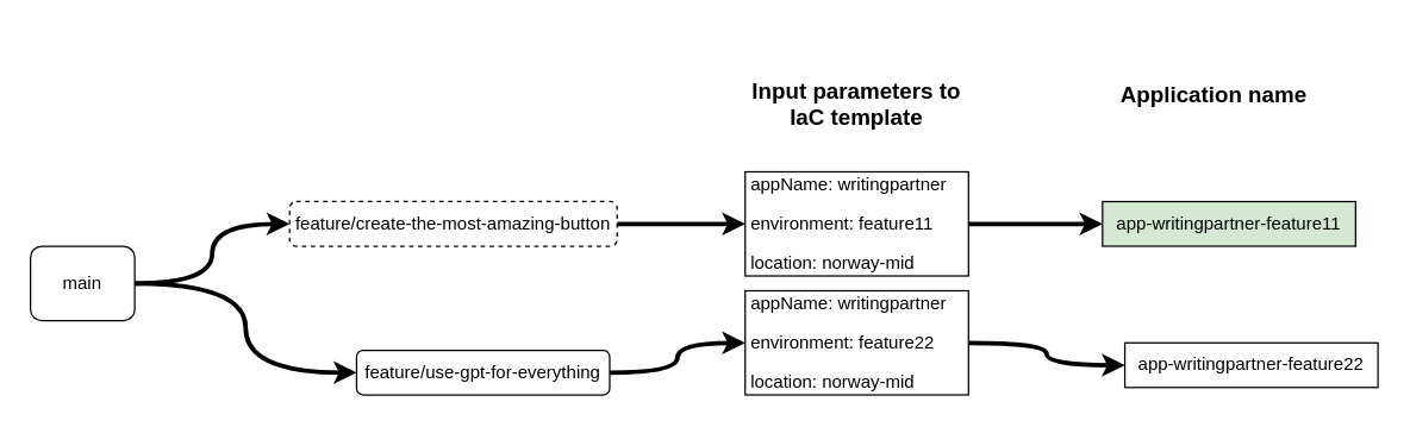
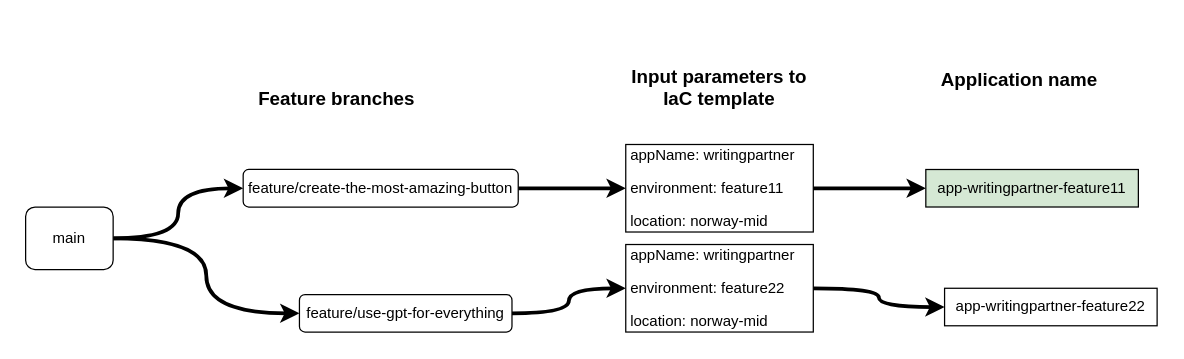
  <mxCell id="0" />
  <mxCell id="1" parent="0" />
  <mxCell id="2" value="" style="edgeStyle=orthogonalEdgeStyle;rounded=0;orthogonalLoop=1;jettySize=auto;html=1;curved=1;entryX=0;entryY=0.5;entryDx=0;entryDy=0;strokeWidth=3;endArrow=classic;endFill=1;" edge="1" parent="1" source="4" target="6"><mxGeometry relative="1" as="geometry" /></mxCell>
  <mxCell id="3" style="edgeStyle=orthogonalEdgeStyle;rounded=0;orthogonalLoop=1;jettySize=auto;html=1;exitX=1;exitY=0.5;exitDx=0;exitDy=0;entryX=0;entryY=0.5;entryDx=0;entryDy=0;curved=1;strokeWidth=3;" edge="1" parent="1" source="4" target="8"><mxGeometry relative="1" as="geometry" /></mxCell>
  <mxCell id="4" value="main" style="rounded=1;whiteSpace=wrap;html=1;" vertex="1" parent="1"><mxGeometry x="20" y="165" width="70" height="50" as="geometry" /></mxCell>
  <mxCell id="5" value="" style="edgeStyle=orthogonalEdgeStyle;rounded=0;orthogonalLoop=1;jettySize=auto;html=1;strokeWidth=3;curved=1;" edge="1" parent="1" source="6" target="9"><mxGeometry relative="1" as="geometry" /></mxCell>
- <mxCell id="6" value="feature/create-the-most-amazing-button" style="rounded=1;whiteSpace=wrap;html=1;dashed=1;" vertex="1" parent="1"><mxGeometry x="194" y="135" width="220" height="30" as="geometry" /></mxCell>
+ <mxCell id="6" value="feature/create-the-most-amazing-button" style="rounded=1;whiteSpace=wrap;html=1;" vertex="1" parent="1"><mxGeometry x="194" y="135" width="220" height="30" as="geometry" /></mxCell>
  <mxCell id="7" style="edgeStyle=orthogonalEdgeStyle;rounded=0;orthogonalLoop=1;jettySize=auto;html=1;exitX=1;exitY=0.5;exitDx=0;exitDy=0;entryX=0;entryY=0.5;entryDx=0;entryDy=0;curved=1;strokeWidth=3;" edge="1" parent="1" source="8" target="10"><mxGeometry relative="1" as="geometry" /></mxCell>
  <mxCell id="8" value="feature/use-gpt-for-everything" style="rounded=1;whiteSpace=wrap;html=1;" vertex="1" parent="1"><mxGeometry x="239" y="235" width="170" height="30" as="geometry" /></mxCell>
  <mxCell id="9" value="&lt;p&gt;appName: writingpartner&lt;/p&gt;&lt;p&gt;&lt;span style=&quot;background-color: initial;&quot;&gt;environment: feature11&lt;/span&gt;&lt;/p&gt;&lt;p&gt;location: norway-mid&lt;/p&gt;&lt;p&gt;&lt;/p&gt;" style="whiteSpace=wrap;html=1;rounded=0;align=left;spacing=2;glass=0;spacingLeft=2;" vertex="1" parent="1"><mxGeometry x="500" y="115" width="150" height="70" as="geometry" /></mxCell>
  <mxCell id="10" value="&lt;p&gt;appName: writingpartner&lt;/p&gt;&lt;p&gt;&lt;span style=&quot;background-color: initial;&quot;&gt;environment: feature22&lt;/span&gt;&lt;/p&gt;&lt;p&gt;location: norway-mid&lt;/p&gt;&lt;p&gt;&lt;/p&gt;" style="whiteSpace=wrap;html=1;rounded=0;align=left;spacingLeft=2;" vertex="1" parent="1"><mxGeometry x="500" y="195" width="150" height="70" as="geometry" /></mxCell>
  <mxCell id="11" value="&lt;p style=&quot;font-size: 15px;&quot;&gt;Input parameters&amp;nbsp;&lt;span style=&quot;background-color: initial; font-size: 15px;&quot;&gt;to IaC template&lt;/span&gt;&lt;/p&gt;" style="text;whiteSpace=wrap;html=1;fontSize=15;fontStyle=1;fontFamily=Helvetica;labelPosition=center;verticalLabelPosition=middle;align=center;verticalAlign=bottom;" vertex="1" parent="1"><mxGeometry x="500" y="35" width="150" height="70" as="geometry" /></mxCell>
+ <mxCell id="12" value="&lt;p style=&quot;font-size: 15px;&quot;&gt;Feature branches&lt;/p&gt;" style="text;whiteSpace=wrap;html=1;fontSize=15;fontStyle=1;fontFamily=Helvetica;labelPosition=center;verticalLabelPosition=middle;align=center;verticalAlign=bottom;" vertex="1" parent="1"><mxGeometry x="194" y="35" width="150" height="70" as="geometry" /></mxCell>
  <mxCell id="13" value="" style="edgeStyle=orthogonalEdgeStyle;rounded=0;orthogonalLoop=1;jettySize=auto;html=1;strokeWidth=3;curved=1;exitX=1;exitY=0.5;exitDx=0;exitDy=0;" edge="1" parent="1" source="9" target="14"><mxGeometry relative="1" as="geometry"><mxPoint x="670" y="145" as="sourcePoint" /><mxPoint x="760" y="150" as="targetPoint" /></mxGeometry></mxCell>
  <mxCell id="14" value="&lt;p&gt;app-writingpartner-feature11&lt;/p&gt;&lt;p&gt;&lt;/p&gt;" style="whiteSpace=wrap;html=1;rounded=0;align=center;spacing=2;glass=0;fillColor=#d5e8d4;" vertex="1" parent="1"><mxGeometry x="740" y="135" width="170" height="30" as="geometry" /></mxCell>
  <mxCell id="15" value="" style="edgeStyle=orthogonalEdgeStyle;rounded=0;orthogonalLoop=1;jettySize=auto;html=1;strokeWidth=3;curved=1;exitX=1;exitY=0.5;exitDx=0;exitDy=0;" edge="1" parent="1" target="16" source="10"><mxGeometry relative="1" as="geometry"><mxPoint x="660" y="230" as="sourcePoint" /><mxPoint x="788.5" y="230" as="targetPoint" /></mxGeometry></mxCell>
  <mxCell id="16" value="&lt;p&gt;app-writingpartner-feature22&lt;/p&gt;&lt;p&gt;&lt;/p&gt;" style="whiteSpace=wrap;html=1;rounded=0;align=center;spacing=2;glass=0;" vertex="1" parent="1"><mxGeometry x="755" y="230" width="170" height="30" as="geometry" /></mxCell>
  <mxCell id="17" value="&lt;p style=&quot;font-size: 15px;&quot;&gt;Application name&lt;/p&gt;" style="text;whiteSpace=wrap;html=1;fontSize=15;fontStyle=1;fontFamily=Helvetica;labelPosition=center;verticalLabelPosition=middle;align=center;verticalAlign=bottom;" vertex="1" parent="1"><mxGeometry x="740" y="20" width="150" height="70" as="geometry" /></mxCell>
